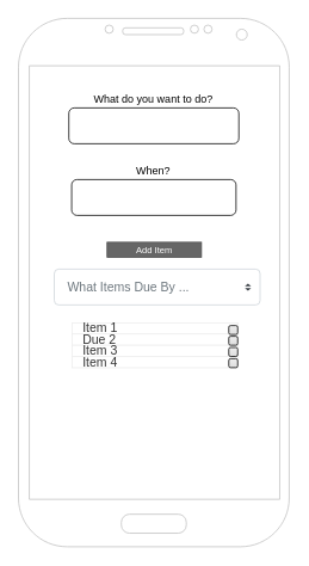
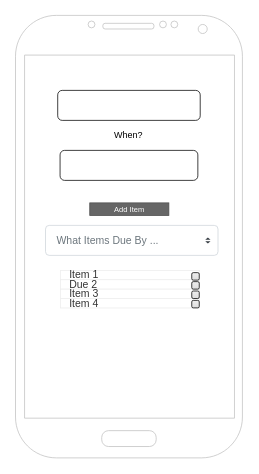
  <mxCell id="0" />
  <mxCell id="1" parent="0" />
  <mxCell id="2" value="" style="verticalLabelPosition=bottom;verticalAlign=top;html=1;shadow=0;dashed=0;strokeWidth=1;shape=mxgraph.android.phone2;strokeColor=#c0c0c0;" vertex="1" parent="1"><mxGeometry x="20" y="20" width="302.56" height="590" as="geometry" /></mxCell>
  <mxCell id="3" value="" style="rounded=1;whiteSpace=wrap;html=1;" vertex="1" parent="1"><mxGeometry x="76.28" y="120" width="190" height="40" as="geometry" /></mxCell>
- <mxCell id="4" value="What do you want to do?" style="text;html=1;strokeColor=none;fillColor=none;align=center;verticalAlign=middle;whiteSpace=wrap;rounded=0;" vertex="1" parent="1"><mxGeometry x="84.28" y="100" width="174" height="20" as="geometry" /></mxCell>
- <mxCell id="5" value="When?" style="text;html=1;strokeColor=none;fillColor=none;align=center;verticalAlign=middle;whiteSpace=wrap;rounded=0;" vertex="1" parent="1"><mxGeometry x="151.28" y="180" width="40" height="20" as="geometry" /></mxCell>
+ <mxCell id="5" value="When?" style="text;html=1;strokeColor=none;fillColor=none;align=center;verticalAlign=middle;whiteSpace=wrap;rounded=0;" vertex="1" parent="1"><mxGeometry x="151.28" y="170" width="40" height="20" as="geometry" /></mxCell>
  <mxCell id="6" value="" style="rounded=1;whiteSpace=wrap;html=1;" vertex="1" parent="1"><mxGeometry x="79.42" y="200" width="183.72" height="40" as="geometry" /></mxCell>
  <mxCell id="7" value="Add Item" style="html=1;shadow=0;dashed=0;whiteSpace=wrap;fontSize=10;fillColor=#666666;align=center;strokeColor=#4D4D4D;fontColor=#ffffff;rounded=0;" vertex="1" parent="1"><mxGeometry x="119" y="270" width="105.5" height="16.88" as="geometry" /></mxCell>
  <mxCell id="8" value="" style="strokeWidth=1;html=1;shadow=0;dashed=0;shape=mxgraph.android.rrect;rSize=0;strokeColor=#eeeeee;fillColor=#ffffff;gradientColor=none;" vertex="1" parent="1"><mxGeometry x="80" y="360" width="185" height="50" as="geometry" /></mxCell>
  <mxCell id="9" value="&lt;font style=&quot;font-size: 14px&quot;&gt;Item 1&lt;/font&gt;" style="strokeColor=inherit;fillColor=inherit;gradientColor=inherit;strokeWidth=1;html=1;shadow=0;dashed=0;shape=mxgraph.android.rrect;rSize=0;align=left;spacingLeft=10;fontSize=8;fontColor=#333333;" vertex="1" parent="8"><mxGeometry width="185" height="12.5" as="geometry" /></mxCell>
  <mxCell id="10" value="&lt;font style=&quot;font-size: 14px&quot;&gt;Due 2&lt;/font&gt;" style="strokeColor=inherit;fillColor=inherit;gradientColor=inherit;strokeWidth=1;html=1;shadow=0;dashed=0;shape=mxgraph.android.rrect;rSize=0;align=left;spacingLeft=10;fontSize=8;fontColor=#333333;" vertex="1" parent="8"><mxGeometry y="12.5" width="185" height="12.5" as="geometry" /></mxCell>
  <mxCell id="11" value="&lt;font style=&quot;font-size: 14px&quot;&gt;Item 3&lt;/font&gt;" style="strokeColor=inherit;fillColor=inherit;gradientColor=inherit;strokeWidth=1;html=1;shadow=0;dashed=0;shape=mxgraph.android.rrect;rSize=0;align=left;spacingLeft=10;fontSize=8;fontColor=#333333;" vertex="1" parent="8"><mxGeometry y="25" width="185" height="12.5" as="geometry" /></mxCell>
  <mxCell id="12" value="&lt;font style=&quot;font-size: 14px&quot;&gt;Item 4&lt;/font&gt;" style="strokeColor=inherit;fillColor=inherit;gradientColor=inherit;strokeWidth=1;html=1;shadow=0;dashed=0;shape=mxgraph.android.rrect;rSize=0;align=left;spacingLeft=10;fontSize=8;fontColor=#333333;" vertex="1" parent="8"><mxGeometry y="37.5" width="185" height="12.5" as="geometry" /></mxCell>
  <mxCell id="13" value="" style="html=1;shadow=0;dashed=0;shape=mxgraph.bootstrap.checkbox2;labelPosition=right;verticalLabelPosition=middle;align=left;verticalAlign=middle;gradientColor=#DEDEDE;fillColor=#EDEDED;checked=0;spacing=5;checkedFill=#0085FC;checkedStroke=#ffffff;" vertex="1" parent="8"><mxGeometry x="175" y="3" width="10" height="10" as="geometry" /></mxCell>
  <mxCell id="14" value="" style="html=1;shadow=0;dashed=0;shape=mxgraph.bootstrap.checkbox2;labelPosition=right;verticalLabelPosition=middle;align=left;verticalAlign=middle;gradientColor=#DEDEDE;fillColor=#EDEDED;checked=0;spacing=5;checkedFill=#0085FC;checkedStroke=#ffffff;" vertex="1" parent="8"><mxGeometry x="175" y="15" width="10" height="10" as="geometry" /></mxCell>
  <mxCell id="15" value="" style="html=1;shadow=0;dashed=0;shape=mxgraph.bootstrap.checkbox2;labelPosition=right;verticalLabelPosition=middle;align=left;verticalAlign=middle;gradientColor=#DEDEDE;fillColor=#EDEDED;checked=0;spacing=5;checkedFill=#0085FC;checkedStroke=#ffffff;" vertex="1" parent="8"><mxGeometry x="175" y="27.5" width="10" height="10" as="geometry" /></mxCell>
  <mxCell id="16" value="" style="html=1;shadow=0;dashed=0;shape=mxgraph.bootstrap.checkbox2;labelPosition=right;verticalLabelPosition=middle;align=left;verticalAlign=middle;gradientColor=#DEDEDE;fillColor=#EDEDED;checked=0;spacing=5;checkedFill=#0085FC;checkedStroke=#ffffff;" vertex="1" parent="8"><mxGeometry x="175" y="40" width="10" height="10" as="geometry" /></mxCell>
  <mxCell id="17" value="What Items Due By ..." style="html=1;shadow=0;dashed=0;shape=mxgraph.bootstrap.rrect;rSize=5;fillColor=#ffffff;strokeColor=#CED4DA;align=left;spacing=15;fontSize=14;fontColor=#6C767D;" vertex="1" parent="1"><mxGeometry x="60" y="300" width="230" height="40" as="geometry" /></mxCell>
  <mxCell id="18" value="" style="shape=triangle;direction=south;fillColor=#343A40;strokeColor=none;perimeter=none;" vertex="1" parent="17"><mxGeometry x="1" y="0.5" width="7" height="3" relative="1" as="geometry"><mxPoint x="-17" y="1" as="offset" /></mxGeometry></mxCell>
  <mxCell id="19" value="" style="shape=triangle;direction=north;fillColor=#343A40;strokeColor=none;perimeter=none;" vertex="1" parent="17"><mxGeometry x="1" y="0.5" width="7" height="3" relative="1" as="geometry"><mxPoint x="-17" y="-4" as="offset" /></mxGeometry></mxCell>
